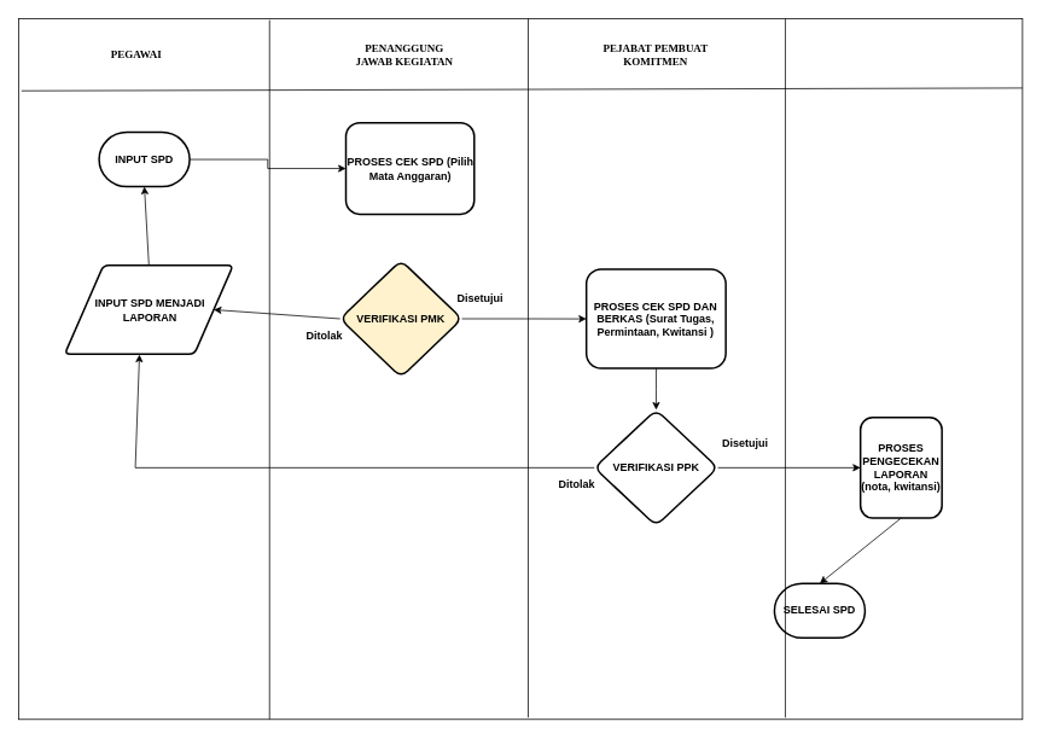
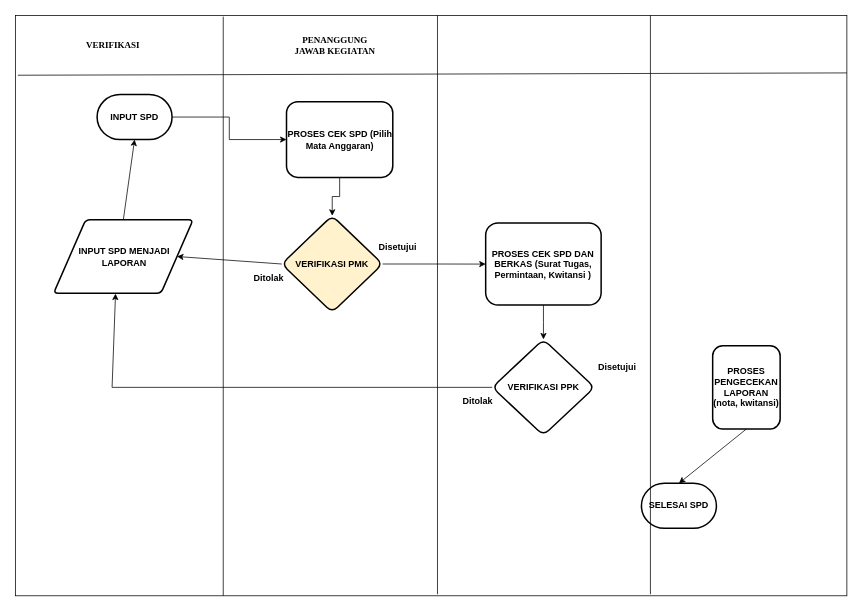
  <mxCell id="0" />
  <mxCell id="1" parent="0" />
  <mxCell id="2" value="" style="rounded=0;whiteSpace=wrap;html=1;labelBackgroundColor=none;" parent="1" vertex="1"><mxGeometry x="20" y="20" width="1109" height="774" as="geometry" /></mxCell>
- <mxCell id="3" value="PEGAWAI" style="text;html=1;align=center;verticalAlign=middle;whiteSpace=wrap;rounded=0;glass=0;shadow=0;strokeWidth=1;fontStyle=1;fontFamily=Verdana;fontSize=12;" parent="1" vertex="1"><mxGeometry x="87" y="35" width="127" height="50" as="geometry" /></mxCell>
+ <mxCell id="3" value="VERIFIKASI" style="text;html=1;align=center;verticalAlign=middle;whiteSpace=wrap;rounded=0;glass=0;shadow=0;strokeWidth=1;fontStyle=1;fontFamily=Verdana;fontSize=12;" parent="1" vertex="1"><mxGeometry x="87" y="35" width="127" height="50" as="geometry" /></mxCell>
  <mxCell id="4" value="PENANGGUNG JAWAB KEGIATAN" style="text;html=1;align=center;verticalAlign=middle;whiteSpace=wrap;rounded=0;glass=0;shadow=0;strokeWidth=1;fontStyle=1;fontFamily=Verdana;fontSize=12;" parent="1" vertex="1"><mxGeometry x="382.76" y="35" width="127" height="50" as="geometry" /></mxCell>
- <mxCell id="5" value="PEJABAT PEMBUAT KOMITMEN" style="text;html=1;align=center;verticalAlign=middle;whiteSpace=wrap;rounded=0;glass=0;shadow=0;strokeWidth=1;fontStyle=1;fontFamily=Verdana;fontSize=12;" parent="1" vertex="1"><mxGeometry x="630.25" y="35" width="188" height="50" as="geometry" /></mxCell>
  <mxCell id="6" value="" style="edgeStyle=orthogonalEdgeStyle;rounded=0;orthogonalLoop=1;jettySize=auto;html=1;fontColor=#000000;" parent="1" source="7" target="9" edge="1"><mxGeometry relative="1" as="geometry" /></mxCell>
- <mxCell id="7" value="&lt;b&gt;INPUT SPD&lt;/b&gt;" style="strokeWidth=2;html=1;shape=mxgraph.flowchart.terminator;whiteSpace=wrap;labelBackgroundColor=none;" parent="1" vertex="1"><mxGeometry x="109" y="145.5" width="100" height="60" as="geometry" /></mxCell>
+ <mxCell id="7" value="&lt;b&gt;INPUT SPD&lt;/b&gt;" style="strokeWidth=2;html=1;shape=mxgraph.flowchart.terminator;whiteSpace=wrap;labelBackgroundColor=none;" parent="1" vertex="1"><mxGeometry x="129" y="125.5" width="100" height="60" as="geometry" /></mxCell>
+ <mxCell id="8" value="" style="edgeStyle=orthogonalEdgeStyle;rounded=0;orthogonalLoop=1;jettySize=auto;html=1;fontColor=#000000;" parent="1" source="9" target="11" edge="1"><mxGeometry relative="1" as="geometry" /></mxCell>
  <mxCell id="9" value="&lt;b&gt;PROSES CEK SPD (Pilih Mata Anggaran)&lt;/b&gt;" style="rounded=1;whiteSpace=wrap;html=1;strokeWidth=2;" parent="1" vertex="1"><mxGeometry x="381.62" y="135" width="141.75" height="101" as="geometry" /></mxCell>
  <mxCell id="10" value="" style="edgeStyle=orthogonalEdgeStyle;rounded=0;orthogonalLoop=1;jettySize=auto;html=1;fontColor=#000000;" parent="1" source="11" target="13" edge="1"><mxGeometry relative="1" as="geometry" /></mxCell>
  <mxCell id="11" value="&lt;b&gt;VERIFIKASI PMK&lt;/b&gt;" style="rhombus;whiteSpace=wrap;html=1;rounded=1;strokeWidth=2;fillColor=#fff2cc;" parent="1" vertex="1"><mxGeometry x="375.25" y="287" width="134.51" height="129" as="geometry" /></mxCell>
  <mxCell id="12" value="" style="edgeStyle=orthogonalEdgeStyle;rounded=0;orthogonalLoop=1;jettySize=auto;html=1;fontColor=#000000;" parent="1" source="13" target="20" edge="1"><mxGeometry relative="1" as="geometry" /></mxCell>
  <mxCell id="13" value="&lt;b&gt;PROSES CEK SPD DAN BERKAS (Surat Tugas, Permintaan, Kwitansi )&lt;/b&gt;" style="whiteSpace=wrap;html=1;rounded=1;strokeWidth=2;" parent="1" vertex="1"><mxGeometry x="647.25" y="296.75" width="154" height="109.5" as="geometry" /></mxCell>
  <mxCell id="14" value="Disetujui" style="text;html=1;align=center;verticalAlign=middle;whiteSpace=wrap;rounded=0;fontStyle=1;" parent="1" vertex="1"><mxGeometry x="500" y="314" width="60" height="30" as="geometry" /></mxCell>
  <mxCell id="15" value="Ditolak" style="text;html=1;align=center;verticalAlign=middle;whiteSpace=wrap;rounded=0;fontStyle=1;" parent="1" vertex="1"><mxGeometry x="328" y="355" width="60" height="30" as="geometry" /></mxCell>
  <mxCell id="16" value="INPUT SPD MENJADI LAPORAN" style="shape=parallelogram;html=1;strokeWidth=2;perimeter=parallelogramPerimeter;whiteSpace=wrap;rounded=1;arcSize=12;size=0.23;spacingLeft=11;spacingRight=8;fontStyle=1;" parent="1" vertex="1"><mxGeometry x="71" y="292.5" width="186" height="98" as="geometry" /></mxCell>
  <mxCell id="17" value="" style="endArrow=classic;html=1;rounded=0;entryX=1;entryY=0.5;entryDx=0;entryDy=0;exitX=0;exitY=0.5;exitDx=0;exitDy=0;fontColor=#000000;" parent="1" source="11" target="16" edge="1"><mxGeometry width="50" height="50" relative="1" as="geometry"><mxPoint x="616" y="544" as="sourcePoint" /><mxPoint x="666" y="494" as="targetPoint" /></mxGeometry></mxCell>
  <mxCell id="18" value="" style="endArrow=classic;html=1;rounded=0;exitX=0.5;exitY=0;exitDx=0;exitDy=0;entryX=0.5;entryY=1;entryDx=0;entryDy=0;entryPerimeter=0;fontColor=#000000;" parent="1" source="16" target="7" edge="1"><mxGeometry width="50" height="50" relative="1" as="geometry"><mxPoint x="167.5" y="369" as="sourcePoint" /><mxPoint x="217.5" y="319" as="targetPoint" /></mxGeometry></mxCell>
- <mxCell id="19" value="" style="edgeStyle=orthogonalEdgeStyle;rounded=0;orthogonalLoop=1;jettySize=auto;html=1;fontColor=#000000;" parent="1" source="20" target="21" edge="1"><mxGeometry relative="1" as="geometry" /></mxCell>
  <mxCell id="20" value="VERIFIKASI PPK" style="rhombus;whiteSpace=wrap;html=1;rounded=1;strokeWidth=2;fontStyle=1;" parent="1" vertex="1"><mxGeometry x="656" y="452" width="136.5" height="128" as="geometry" /></mxCell>
  <mxCell id="21" value="PROSES PENGECEKAN LAPORAN (nota, kwitansi)" style="whiteSpace=wrap;html=1;rounded=1;strokeWidth=2;fontStyle=1;" parent="1" vertex="1"><mxGeometry x="950" y="460.5" width="90" height="111" as="geometry" /></mxCell>
  <mxCell id="22" value="&lt;b&gt;SELESAI SPD&lt;/b&gt;" style="strokeWidth=2;html=1;shape=mxgraph.flowchart.terminator;whiteSpace=wrap;" parent="1" vertex="1"><mxGeometry x="855" y="644" width="100" height="60" as="geometry" /></mxCell>
  <mxCell id="23" value="" style="endArrow=classic;html=1;rounded=0;entryX=0.5;entryY=0;entryDx=0;entryDy=0;entryPerimeter=0;exitX=0.5;exitY=1;exitDx=0;exitDy=0;fontColor=#000000;" parent="1" source="21" target="22" edge="1"><mxGeometry width="50" height="50" relative="1" as="geometry"><mxPoint x="616" y="488" as="sourcePoint" /><mxPoint x="666" y="438" as="targetPoint" /></mxGeometry></mxCell>
  <mxCell id="24" value="" style="endArrow=classic;html=1;rounded=0;exitX=0;exitY=0.5;exitDx=0;exitDy=0;entryX=0.444;entryY=1.005;entryDx=0;entryDy=0;entryPerimeter=0;fontColor=#000000;" parent="1" source="20" target="16" edge="1"><mxGeometry width="50" height="50" relative="1" as="geometry"><mxPoint x="616" y="488" as="sourcePoint" /><mxPoint x="666" y="438" as="targetPoint" /><Array as="points"><mxPoint x="149" y="516" /></Array></mxGeometry></mxCell>
  <mxCell id="25" value="Disetujui" style="text;html=1;align=center;verticalAlign=middle;whiteSpace=wrap;rounded=0;fontStyle=1;" parent="1" vertex="1"><mxGeometry x="792.5" y="475" width="60" height="30" as="geometry" /></mxCell>
  <mxCell id="26" value="Ditolak" style="text;html=1;align=center;verticalAlign=middle;whiteSpace=wrap;rounded=0;fontStyle=1;" parent="1" vertex="1"><mxGeometry x="607" y="520" width="60" height="30" as="geometry" /></mxCell>
  <mxCell id="27" value="" style="endArrow=none;html=1;rounded=0;exitX=0.25;exitY=1;exitDx=0;exitDy=0;entryX=0.25;entryY=0.002;entryDx=0;entryDy=0;entryPerimeter=0;" parent="1" source="2" target="2" edge="1"><mxGeometry width="50" height="50" relative="1" as="geometry"><mxPoint x="313" y="152" as="sourcePoint" /><mxPoint x="304" y="18" as="targetPoint" /></mxGeometry></mxCell>
  <mxCell id="28" value="" style="endArrow=none;html=1;rounded=0;exitX=0.25;exitY=1;exitDx=0;exitDy=0;entryX=0.25;entryY=0.002;entryDx=0;entryDy=0;entryPerimeter=0;" parent="1" edge="1"><mxGeometry width="50" height="50" relative="1" as="geometry"><mxPoint x="583" y="792" as="sourcePoint" /><mxPoint x="583" y="20" as="targetPoint" /></mxGeometry></mxCell>
  <mxCell id="29" value="" style="endArrow=none;html=1;rounded=0;exitX=0.25;exitY=1;exitDx=0;exitDy=0;entryX=0.25;entryY=0.002;entryDx=0;entryDy=0;entryPerimeter=0;" parent="1" edge="1"><mxGeometry width="50" height="50" relative="1" as="geometry"><mxPoint x="867" y="792" as="sourcePoint" /><mxPoint x="867" y="20" as="targetPoint" /></mxGeometry></mxCell>
  <mxCell id="30" value="" style="endArrow=none;html=1;rounded=0;exitX=0.003;exitY=0.103;exitDx=0;exitDy=0;exitPerimeter=0;entryX=1;entryY=0.099;entryDx=0;entryDy=0;entryPerimeter=0;" parent="1" source="2" target="2" edge="1"><mxGeometry width="50" height="50" relative="1" as="geometry"><mxPoint x="486" y="615" as="sourcePoint" /><mxPoint x="1125" y="100" as="targetPoint" /></mxGeometry></mxCell>
